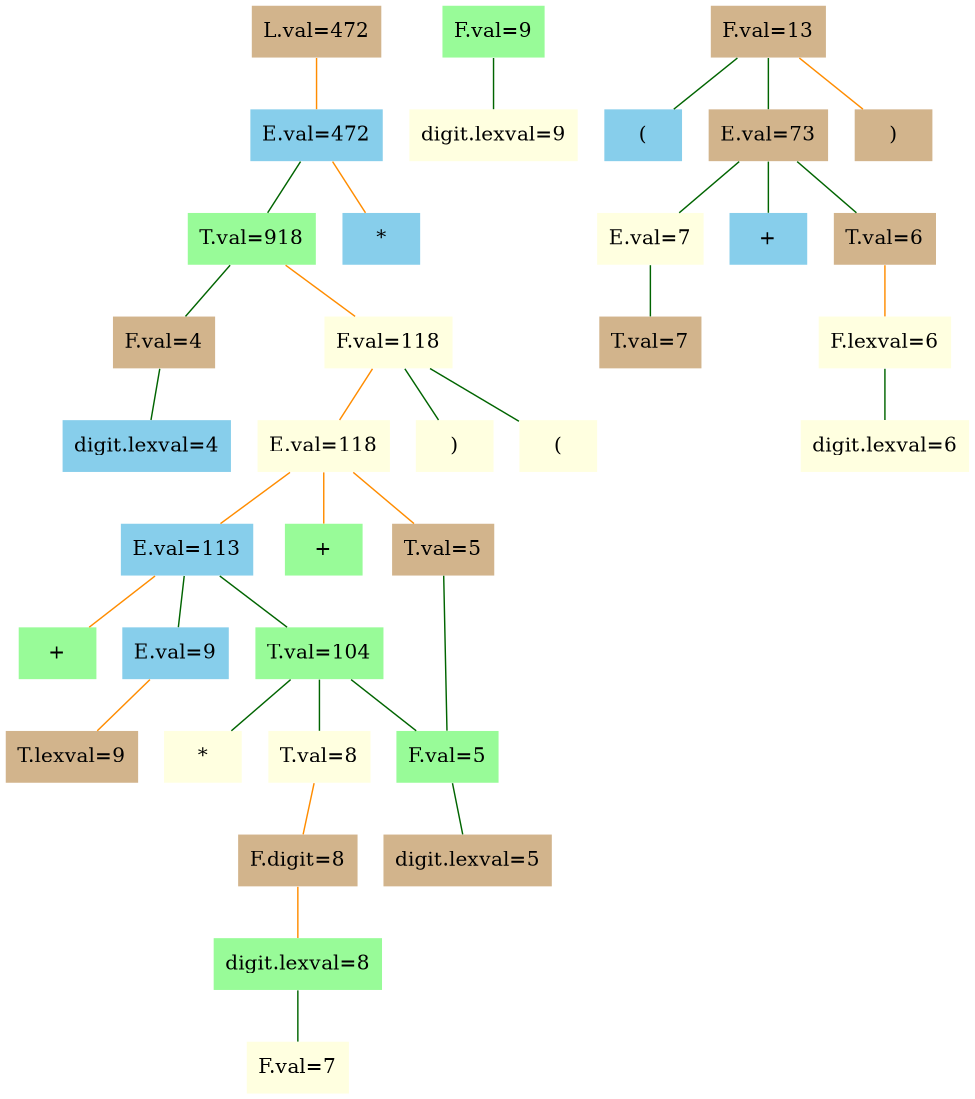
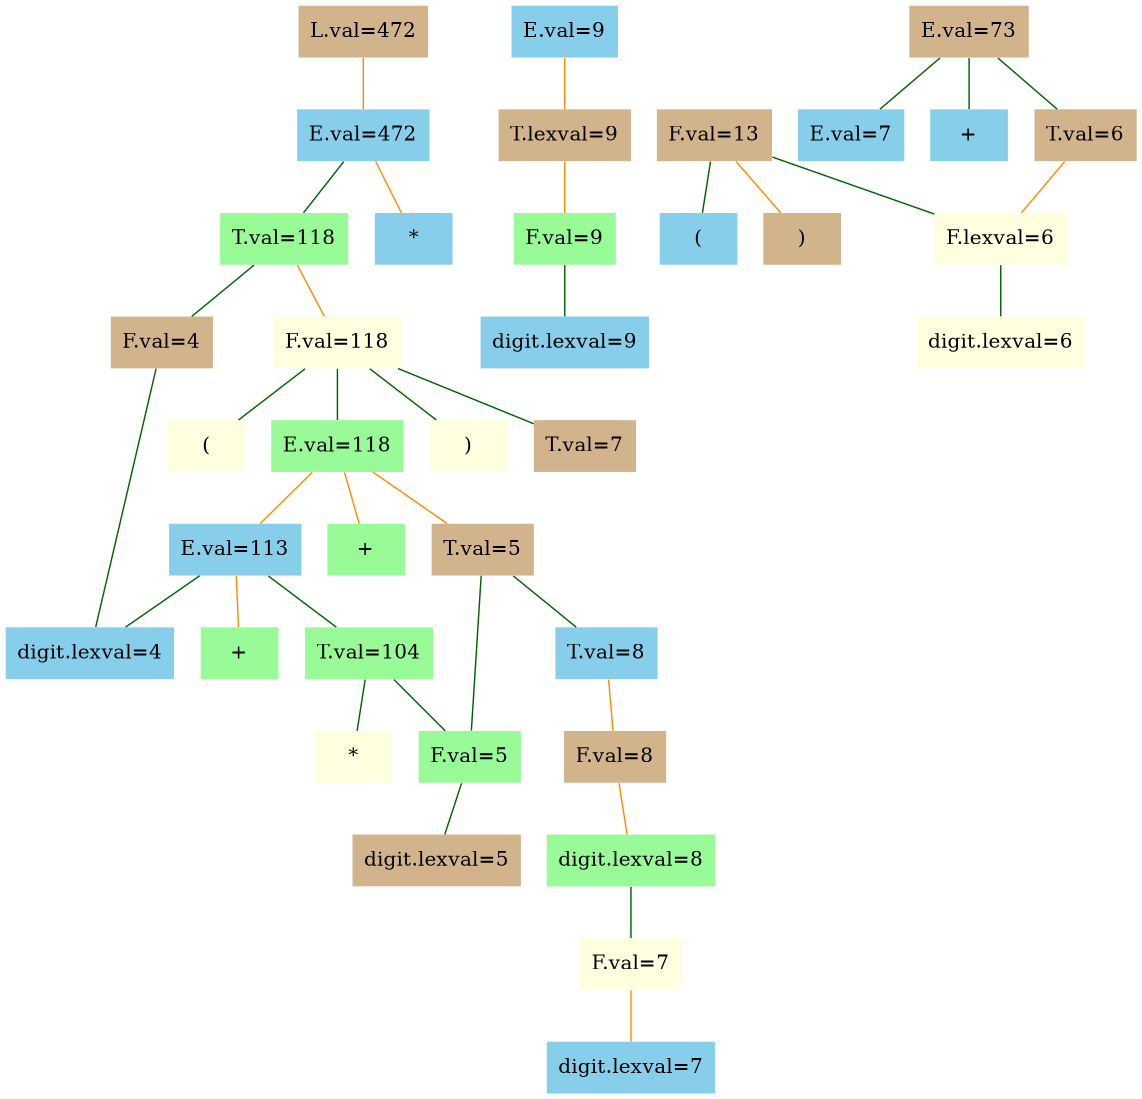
  digraph {
    node [color=deeppink fillcolor=tan shape=none style=filled]
    edge [color=darkgreen dir=none]
    n1 [label="L.val=472"]
    n2 [fillcolor=skyblue label="E.val=472"]
-   n3 [color=teal fillcolor=palegreen label="T.val=918"]
+   n3 [color=teal fillcolor=palegreen label="T.val=118"]
    n4 [color=darkgreen fillcolor=skyblue label="*"]
    n5 [label="F.val=4"]
    n6 [fillcolor=lightyellow label="F.val=118"]
    n7 [fillcolor=skyblue label="digit.lexval=4"]
    n8 [color=darkgreen fillcolor=lightyellow label="("]
-   n9 [fillcolor=lightyellow label="E.val=118"]
+   n9 [fillcolor=palegreen label="E.val=118"]
    n10 [color=teal fillcolor=lightyellow label=")"]
    n11 [fillcolor=skyblue label="E.val=113"]
    n12 [fillcolor=palegreen label="+"]
    n13 [label="T.val=5"]
    n14 [fillcolor=skyblue label="E.val=9"]
    n15 [fillcolor=palegreen label="+"]
    n16 [color=teal fillcolor=palegreen label="T.val=104"]
    n17 [color=teal fillcolor=palegreen label="F.val=5"]
    n18 [color=darkgreen label="T.lexval=9"]
-   n19 [color=teal fillcolor=lightyellow label="T.val=8"]
+   n19 [color=teal fillcolor=skyblue label="T.val=8"]
    n20 [color=darkgreen fillcolor=lightyellow label="*"]
    n21 [color=teal label="digit.lexval=5"]
    n22 [color=darkgreen fillcolor=palegreen label="F.val=9"]
-   n23 [color=darkgreen label="F.digit=8"]
+   n23 [color=darkgreen label="F.val=8"]
    n24 [color=teal label="F.val=13"]
    n25 [fillcolor=skyblue label="("]
    n26 [label="E.val=73"]
    n27 [color=darkgreen label=")"]
-   n28 [color=teal fillcolor=lightyellow label="digit.lexval=9"]
+   n28 [color=teal fillcolor=skyblue label="digit.lexval=9"]
    n29 [color=darkgreen fillcolor=palegreen label="digit.lexval=8"]
-   n30 [color=darkgreen fillcolor=lightyellow label="E.val=7"]
+   n30 [color=darkgreen fillcolor=skyblue label="E.val=7"]
    n31 [color=teal fillcolor=skyblue label="+"]
    n32 [color=teal label="T.val=6"]
    n33 [fillcolor=lightyellow label="F.val=7"]
    n34 [color=darkgreen label="T.val=7"]
    n35 [color=teal fillcolor=lightyellow label="F.lexval=6"]
    n36 [color=teal fillcolor=lightyellow label="digit.lexval=6"]
+   n37 [color=teal fillcolor=skyblue label="digit.lexval=7"]
    n1 -> n2 [color=darkorange]
    n2 -> n3
    n2 -> n4 [color=darkorange]
    n3 -> n5
    n3 -> n6 [color=darkorange]
    n5 -> n7
    n6 -> n8
-   n6 -> n9 [color=darkorange]
+   n6 -> n9
    n6 -> n10
    n9 -> n11 [color=darkorange]
    n9 -> n12 [color=darkorange]
    n9 -> n13 [color=darkorange]
-   n11 -> n14
+   n11 -> n7
    n11 -> n15 [color=darkorange]
    n11 -> n16
    n13 -> n17
    n14 -> n18 [color=darkorange]
    n16 -> n17
-   n16 -> n19
+   n13 -> n19
    n16 -> n20
    n17 -> n21
+   n18 -> n22 [color=darkorange]
    n19 -> n23 [color=darkorange]
    n22 -> n28
    n23 -> n29 [color=darkorange]
    n24 -> n25
-   n24 -> n26
+   n24 -> n35
    n24 -> n27 [color=darkorange]
    n26 -> n30
    n26 -> n31
    n26 -> n32
    n29 -> n33
-   n30 -> n34
+   n6 -> n34
    n32 -> n35 [color=darkorange]
+   n33 -> n37 [color=darkorange]
    n35 -> n36
  }
